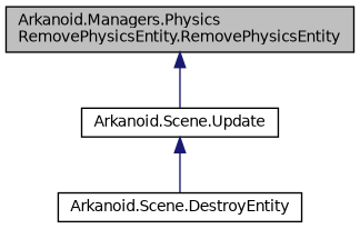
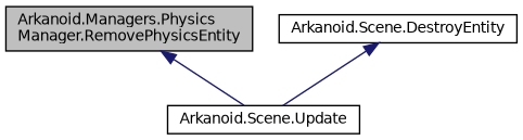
  digraph {
    rankdir=TB
    node [color=black fillcolor=white fontname=Helvetica fontsize=10 shape=record style=filled]
    edge [color=midnightblue dir=back fontname=Helvetica fontsize=10 labelfontname=Helvetica labelfontsize=10 style=solid]
-   n1 [fillcolor=grey75 fontcolor=black height=0.2 label="Arkanoid.Managers.Physics\lRemovePhysicsEntity.RemovePhysicsEntity" width=0.4]
+   n1 [fillcolor=grey75 fontcolor=black height=0.2 label="Arkanoid.Managers.Physics\lManager.RemovePhysicsEntity" width=0.4]
    n2 [height=0.2 label="Arkanoid.Scene.Update" width=0.4]
    n3 [height=0.2 label="Arkanoid.Scene.DestroyEntity" width=0.4]
    n1 -> n2
-   n2 -> n3
+   n3 -> n2
  }
